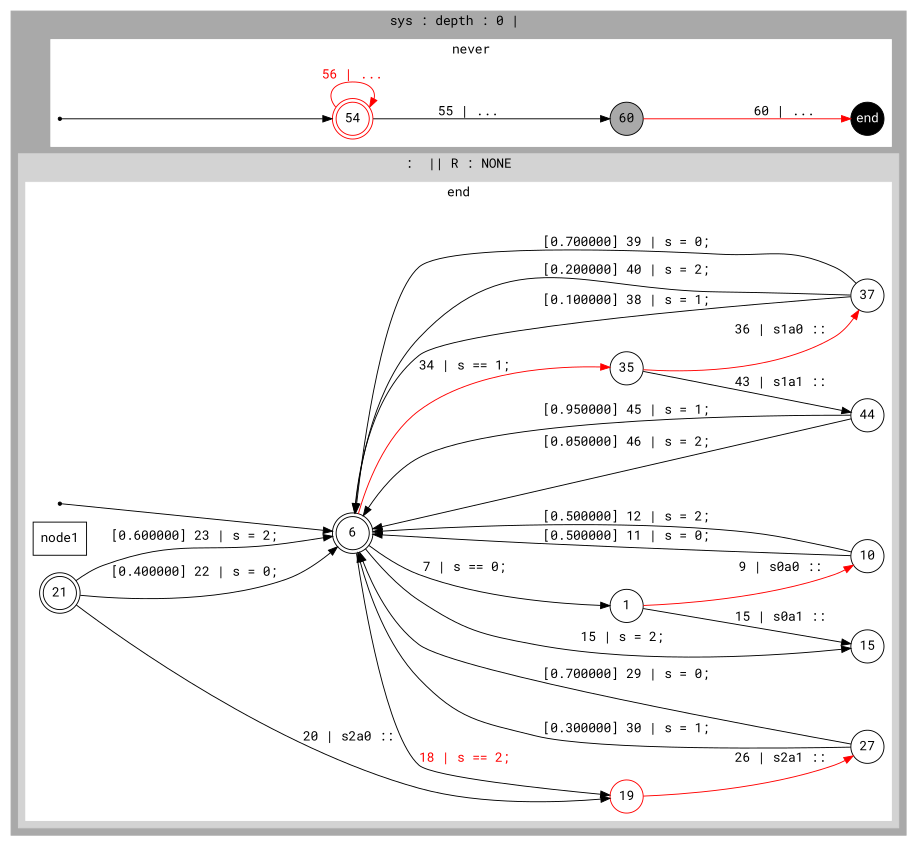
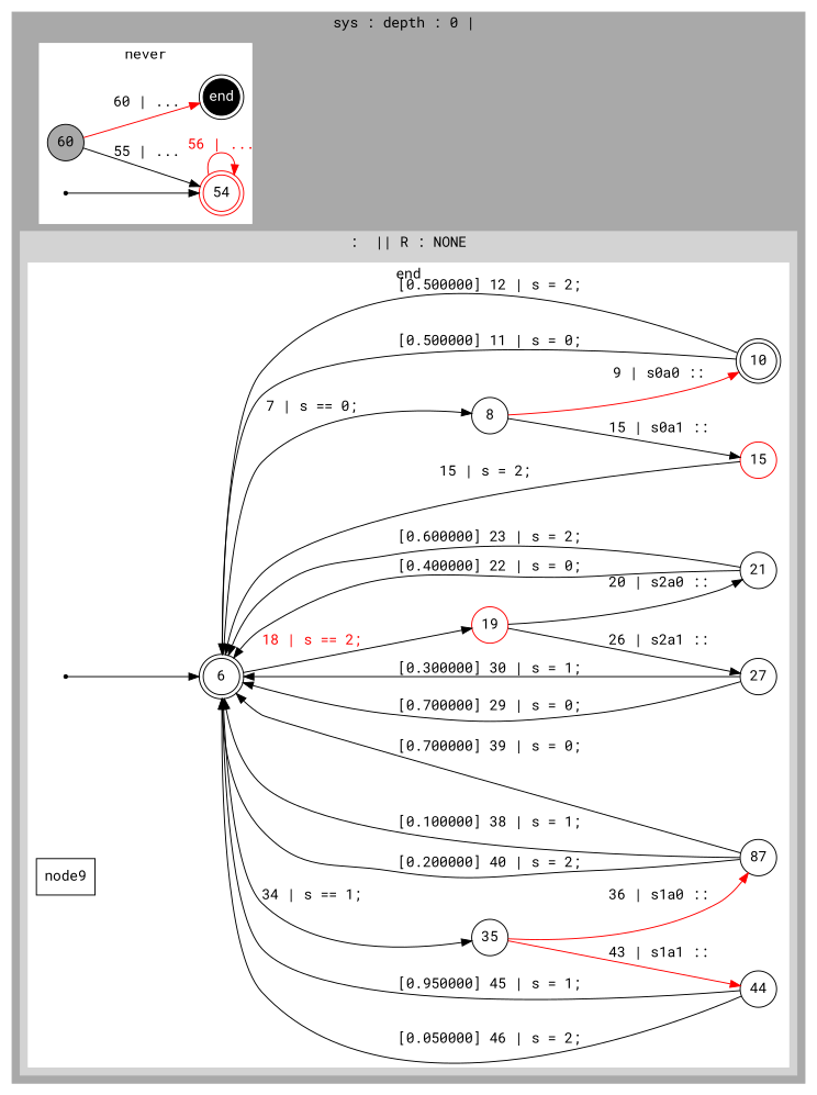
  digraph {
    fontname="Roboto Mono"
    rankdir=LR
    node [fixedsize=true fontname="Roboto Mono" shape=circle]
    edge [fontname="Roboto Mono"]
    n1 [label=6 shape=doublecircle]
    n2 [label=35]
    n3 [color=red label=19]
-   n4 [label=1]
+   n4 [label=8]
    s93824994283673 [shape=point fixedsize=""]
-   node9 [shape=record label=node1 fixedsize=""]
+   node9 [shape=record fixedsize=""]
    n7 [label=44]
-   n8 [label=37]
+   n8 [label=87]
    n9 [label=27]
-   n10 [label=21 shape=doublecircle]
-   n11 [label=15]
-   n12 [label=10]
+   n10 [label=21]
+   n11 [label=15 color=red]
+   n12 [label=10 shape=doublecircle]
    n13 [color=red label=54 shape=doublecircle]
    n14 [fillcolor=darkgrey label=60 style=filled]
    s93824994322384 [shape=point fixedsize=""]
-   n16 [fillcolor=black fontcolor=white label=end style=filled]
+   n16 [fillcolor=black fontcolor=white label=end shape=doublecircle style=filled]
    subgraph cluster_1 {
      color=darkgrey
      label=" sys : depth : 0 |  "
      style=filled
      subgraph cluster_2 {
        color=lightgrey
        label="  :  || R : NONE  "
        style=filled
        subgraph cluster_3 {
          color=white
          label=end
          style=filled
          n1
          n2
          n3
          n4
          s93824994283673
          node9
          n7
          n8
          n9
          n10
          n11
          n12
        }
      }
      subgraph cluster_4 {
        color=white
        label=" never "
        style=filled
        n13
        n14
        s93824994322384
        n16
      }
    }
-   n1 -> n2 [label="34 | s == 1; " color=red]
+   n1 -> n2 [label="34 | s == 1; "]
    n1 -> n3 [color=black fontcolor=red label="18 | s == 2; "]
    n1 -> n4 [label="7 | s == 0; "]
-   n2 -> n7 [label="43 | s1a1 :: "]
+   n2 -> n7 [label="43 | s1a1 :: " color=red]
    n2 -> n8 [color=red label="36 | s1a0 :: "]
-   n3 -> n9 [label="26 | s2a1 :: " color=red]
-   n10 -> n3 [label="20 | s2a0 :: "]
+   n3 -> n9 [label="26 | s2a1 :: "]
+   n3 -> n10 [label="20 | s2a0 :: "]
    n4 -> n11 [label="15 | s0a1 :: "]
    n4 -> n12 [color=red label="9 | s0a0 :: "]
    s93824994283673 -> n1
    n7 -> n1 [label=" [0.950000] 45 | s = 1; "]
    n7 -> n1 [label=" [0.050000] 46 | s = 2; "]
    n8 -> n1 [label=" [0.100000] 38 | s = 1; "]
    n8 -> n1 [label=" [0.700000] 39 | s = 0; "]
    n8 -> n1 [label=" [0.200000] 40 | s = 2; "]
    n9 -> n1 [label=" [0.700000] 29 | s = 0; "]
    n9 -> n1 [label=" [0.300000] 30 | s = 1; "]
    n10 -> n1 [label=" [0.400000] 22 | s = 0; "]
    n10 -> n1 [label=" [0.600000] 23 | s = 2; "]
-   n1 -> n11 [label="15 | s = 2; "]
+   n11 -> n1 [label="15 | s = 2; "]
    n12 -> n1 [label=" [0.500000] 11 | s = 0; "]
    n12 -> n1 [label=" [0.500000] 12 | s = 2; "]
    n13 -> n13 [color=red fontcolor=red label="56 | ..."]
-   n13 -> n14 [label="55 | ..."]
+   n14 -> n13 [label="55 | ..."]
    n14 -> n16 [color=red label="60 | ..."]
    s93824994322384 -> n13
  }
